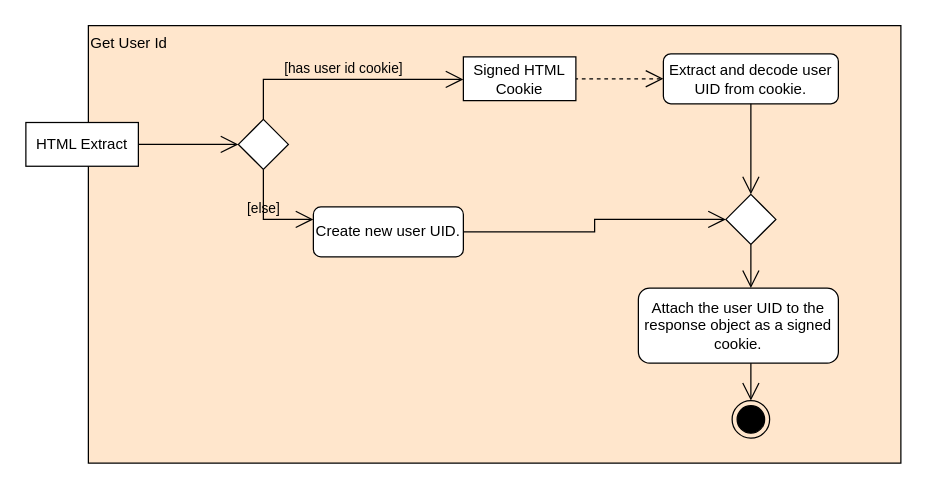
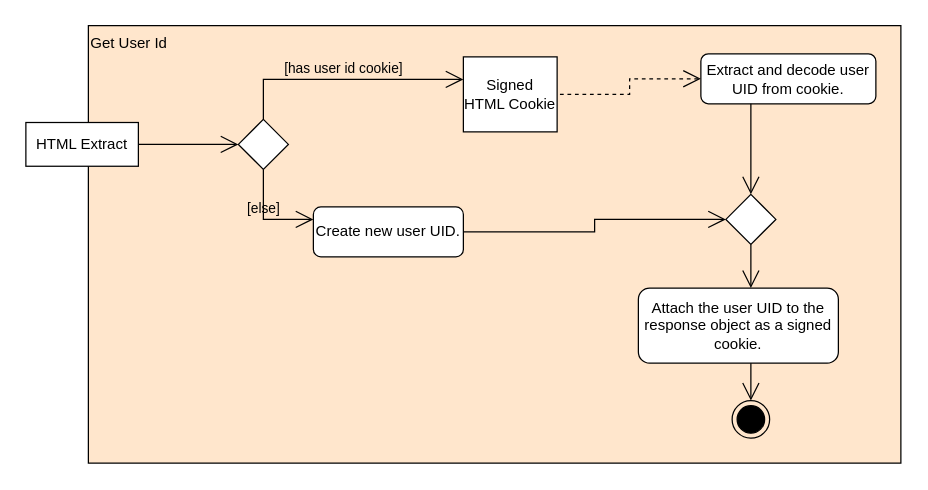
  <mxCell id="0" />
  <mxCell id="1" parent="0" />
  <mxCell id="2" value="Get User Id" style="html=1;dashed=0;whiteSpace=wrap;align=left;verticalAlign=top;fillColor=#ffe6cc;" vertex="1" parent="1"><mxGeometry x="70" y="20" width="650" height="350" as="geometry" /></mxCell>
- <mxCell id="3" value="Signed HTML Cookie" style="html=1;whiteSpace=wrap;" vertex="1" parent="1"><mxGeometry x="370" y="45" width="90" height="35" as="geometry" /></mxCell>
+ <mxCell id="3" value="Signed HTML Cookie" style="html=1;whiteSpace=wrap;" vertex="1" parent="1"><mxGeometry x="370" y="45" width="75" height="60" as="geometry" /></mxCell>
  <mxCell id="4" value="" style="edgeStyle=elbowEdgeStyle;html=1;elbow=horizontal;startArrow=open;rounded=0;endArrow=none;verticalAlign=bottom;startSize=12;dashed=1;" edge="1" parent="1" source="5" target="3"><mxGeometry relative="1" as="geometry"><mxPoint x="310" y="114.5" as="targetPoint" /><mxPoint x="340" y="115" as="sourcePoint" /></mxGeometry></mxCell>
- <mxCell id="5" value="Extract and decode user UID from cookie." style="shape=rect;html=1;rounded=1;whiteSpace=wrap;align=center;" vertex="1" parent="1"><mxGeometry x="530" y="42.5" width="140" height="40" as="geometry" /></mxCell>
+ <mxCell id="5" value="Extract and decode user UID from cookie." style="shape=rect;html=1;rounded=1;whiteSpace=wrap;align=center;" vertex="1" parent="1"><mxGeometry x="560" y="42.5" width="140" height="40" as="geometry" /></mxCell>
  <mxCell id="6" value="" style="shape=rhombus;html=1;verticalLabelPosition=bottom;verticalAlignment=top;" vertex="1" parent="1"><mxGeometry x="190" y="95" width="40" height="40" as="geometry" /></mxCell>
  <mxCell id="7" value="" style="edgeStyle=elbowEdgeStyle;html=1;elbow=horizontal;align=right;verticalAlign=bottom;endArrow=none;rounded=0;labelBackgroundColor=none;startArrow=open;startSize=12;" edge="1" source="6" parent="1" target="16"><mxGeometry relative="1" as="geometry"><mxPoint x="120" y="115" as="targetPoint" /></mxGeometry></mxCell>
  <mxCell id="8" value="[has user id cookie]" style="edgeStyle=elbowEdgeStyle;html=1;elbow=vertical;verticalAlign=bottom;endArrow=open;rounded=0;labelBackgroundColor=none;endSize=12;" edge="1" source="6" parent="1" target="3"><mxGeometry relative="1" as="geometry"><mxPoint x="350" y="255" as="targetPoint" /><Array as="points"><mxPoint x="240" y="63" /></Array></mxGeometry></mxCell>
  <mxCell id="9" value="[else]" style="edgeStyle=elbowEdgeStyle;html=1;elbow=vertical;verticalAlign=bottom;endArrow=open;rounded=0;labelBackgroundColor=none;endSize=12;" edge="1" source="6" parent="1" target="10"><mxGeometry relative="1" as="geometry"><mxPoint x="150" y="255" as="targetPoint" /><Array as="points"><mxPoint x="270" y="175" /></Array></mxGeometry></mxCell>
  <mxCell id="10" value="Create new user UID." style="shape=rect;html=1;rounded=1;whiteSpace=wrap;align=center;" vertex="1" parent="1"><mxGeometry x="250" y="165" width="120" height="40" as="geometry" /></mxCell>
  <mxCell id="11" value="" style="edgeStyle=elbowEdgeStyle;html=1;elbow=horizontal;startArrow=open;rounded=0;endArrow=none;verticalAlign=bottom;startSize=12;" edge="1" parent="1" source="14" target="10"><mxGeometry relative="1" as="geometry"><mxPoint x="470" y="73" as="targetPoint" /><mxPoint x="540" y="175" as="sourcePoint" /></mxGeometry></mxCell>
  <mxCell id="12" value="" style="edgeStyle=elbowEdgeStyle;html=1;elbow=horizontal;startArrow=open;rounded=0;endArrow=none;verticalAlign=bottom;startSize=12;" edge="1" parent="1" source="14" target="5"><mxGeometry relative="1" as="geometry"><mxPoint x="485" y="185" as="targetPoint" /><mxPoint x="565" y="185" as="sourcePoint" /></mxGeometry></mxCell>
  <mxCell id="13" value="Attach the user UID to the response object as a signed cookie." style="shape=rect;html=1;rounded=1;whiteSpace=wrap;align=center;" vertex="1" parent="1"><mxGeometry x="510" y="230" width="160" height="60" as="geometry" /></mxCell>
  <mxCell id="14" value="" style="shape=rhombus;html=1;verticalLabelPosition=bottom;verticalAlignment=top;" vertex="1" parent="1"><mxGeometry x="580" y="155" width="40" height="40" as="geometry" /></mxCell>
  <mxCell id="15" value="" style="edgeStyle=elbowEdgeStyle;html=1;elbow=horizontal;startArrow=open;rounded=0;endArrow=none;verticalAlign=bottom;startSize=12;" edge="1" parent="1" source="17" target="13"><mxGeometry relative="1" as="geometry"><mxPoint x="470" y="73" as="targetPoint" /><mxPoint x="430" y="380" as="sourcePoint" /></mxGeometry></mxCell>
  <mxCell id="16" value="HTML Extract" style="html=1;whiteSpace=wrap;" vertex="1" parent="1"><mxGeometry x="20" y="97.5" width="90" height="35" as="geometry" /></mxCell>
  <mxCell id="17" value="" style="ellipse;html=1;shape=endState;fillColor=strokeColor;direction=south;" vertex="1" parent="1"><mxGeometry x="585" y="320" width="30" height="30" as="geometry" /></mxCell>
  <mxCell id="18" value="" style="edgeStyle=elbowEdgeStyle;html=1;elbow=horizontal;startArrow=open;rounded=0;endArrow=none;verticalAlign=bottom;startSize=12;" edge="1" parent="1" source="13" target="14"><mxGeometry relative="1" as="geometry"><mxPoint x="610" y="93" as="targetPoint" /><mxPoint x="610" y="165" as="sourcePoint" /></mxGeometry></mxCell>
